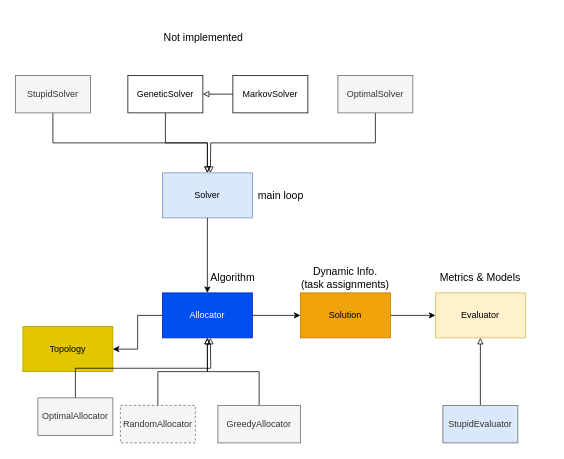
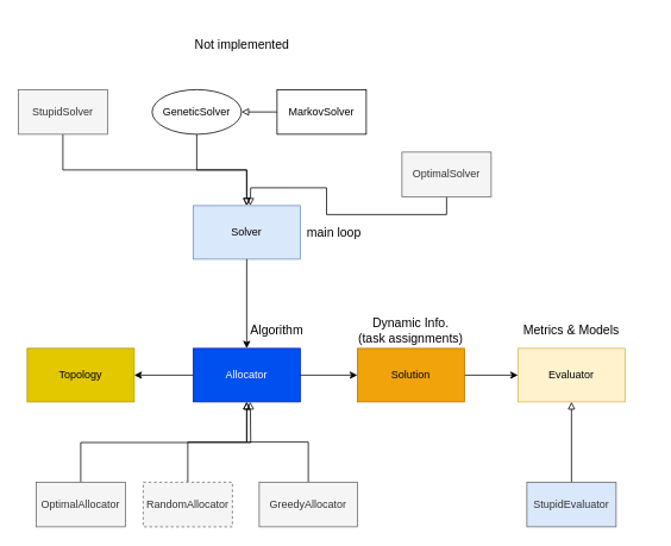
  <mxCell id="0" />
  <mxCell id="1" parent="0" />
- <mxCell id="2" value="Topology" style="rounded=0;whiteSpace=wrap;html=1;fillColor=#e3c800;strokeColor=#B09500;fontColor=#000000;" parent="1" vertex="1"><mxGeometry x="30" y="435" width="120" height="60" as="geometry" /></mxCell>
+ <mxCell id="2" value="Topology" style="rounded=0;whiteSpace=wrap;html=1;fillColor=#e3c800;strokeColor=#B09500;fontColor=#000000;" parent="1" vertex="1"><mxGeometry x="30" y="390" width="120" height="60" as="geometry" /></mxCell>
  <mxCell id="3" style="edgeStyle=orthogonalEdgeStyle;rounded=0;orthogonalLoop=1;jettySize=auto;html=1;exitX=1;exitY=0.5;exitDx=0;exitDy=0;entryX=0;entryY=0.5;entryDx=0;entryDy=0;endArrow=classic;endFill=1;" parent="1" source="4" target="5" edge="1"><mxGeometry relative="1" as="geometry" /></mxCell>
  <mxCell id="4" value="Solution" style="rounded=0;whiteSpace=wrap;html=1;fillColor=#f0a30a;strokeColor=#BD7000;fontColor=#000000;" parent="1" vertex="1"><mxGeometry x="400" y="390" width="120" height="60" as="geometry" /></mxCell>
  <mxCell id="5" value="Evaluator" style="rounded=0;whiteSpace=wrap;html=1;fillColor=#fff2cc;strokeColor=#d6b656;" parent="1" vertex="1"><mxGeometry x="580" y="390" width="120" height="60" as="geometry" /></mxCell>
  <mxCell id="6" style="edgeStyle=orthogonalEdgeStyle;rounded=0;orthogonalLoop=1;jettySize=auto;html=1;entryX=1;entryY=0.5;entryDx=0;entryDy=0;endArrow=classic;endFill=1;" parent="1" source="7" target="2" edge="1"><mxGeometry relative="1" as="geometry" /></mxCell>
  <mxCell id="7" value="Allocator" style="rounded=0;whiteSpace=wrap;html=1;fillColor=#0050ef;strokeColor=#001DBC;fontColor=#ffffff;" parent="1" vertex="1"><mxGeometry x="216" y="390" width="120" height="60" as="geometry" /></mxCell>
  <mxCell id="8" value="Solver" style="rounded=0;whiteSpace=wrap;html=1;fillColor=#dae8fc;strokeColor=#6c8ebf;" parent="1" vertex="1"><mxGeometry x="216" y="230" width="120" height="60" as="geometry" /></mxCell>
  <mxCell id="9" value="" style="endArrow=classic;html=1;" parent="1" target="7" edge="1"><mxGeometry width="50" height="50" relative="1" as="geometry"><mxPoint x="276" y="290" as="sourcePoint" /><mxPoint x="86" y="540" as="targetPoint" /></mxGeometry></mxCell>
  <mxCell id="10" value="" style="endArrow=classic;html=1;exitX=1;exitY=0.5;exitDx=0;exitDy=0;entryX=0;entryY=0.5;entryDx=0;entryDy=0;" parent="1" source="7" target="4" edge="1"><mxGeometry width="50" height="50" relative="1" as="geometry"><mxPoint x="36" y="890" as="sourcePoint" /><mxPoint x="86" y="840" as="targetPoint" /></mxGeometry></mxCell>
  <mxCell id="11" style="edgeStyle=orthogonalEdgeStyle;rounded=0;orthogonalLoop=1;jettySize=auto;html=1;exitX=0.5;exitY=0;exitDx=0;exitDy=0;endArrow=block;endFill=0;entryX=0.5;entryY=1;entryDx=0;entryDy=0;" parent="1" source="12" target="7" edge="1"><mxGeometry relative="1" as="geometry"><mxPoint x="220" y="480" as="targetPoint" /></mxGeometry></mxCell>
  <mxCell id="12" value="RandomAllocator" style="rounded=0;whiteSpace=wrap;html=1;fillColor=#f5f5f5;strokeColor=#666666;fontColor=#333333;dashed=1;" parent="1" vertex="1"><mxGeometry x="160" y="540" width="100" height="50" as="geometry" /></mxCell>
  <mxCell id="13" style="edgeStyle=orthogonalEdgeStyle;rounded=0;orthogonalLoop=1;jettySize=auto;html=1;exitX=0.5;exitY=0;exitDx=0;exitDy=0;endArrow=block;endFill=0;entryX=0.5;entryY=1;entryDx=0;entryDy=0;" parent="1" source="14" target="7" edge="1"><mxGeometry relative="1" as="geometry"><mxPoint x="270" y="450" as="targetPoint" /></mxGeometry></mxCell>
  <mxCell id="14" value="GreedyAllocator" style="rounded=0;whiteSpace=wrap;html=1;fillColor=#f5f5f5;strokeColor=#666666;fontColor=#333333;" parent="1" vertex="1"><mxGeometry x="290" y="540" width="110" height="50" as="geometry" /></mxCell>
  <mxCell id="15" style="edgeStyle=orthogonalEdgeStyle;rounded=0;orthogonalLoop=1;jettySize=auto;html=1;endArrow=block;endFill=0;" parent="1" source="16" target="18" edge="1"><mxGeometry relative="1" as="geometry" /></mxCell>
  <mxCell id="16" value="MarkovSolver" style="rounded=0;whiteSpace=wrap;html=1;" parent="1" vertex="1"><mxGeometry x="310" y="100" width="100" height="50" as="geometry" /></mxCell>
  <mxCell id="17" style="edgeStyle=orthogonalEdgeStyle;rounded=0;orthogonalLoop=1;jettySize=auto;html=1;endArrow=block;endFill=0;" parent="1" source="18" target="8" edge="1"><mxGeometry relative="1" as="geometry" /></mxCell>
- <mxCell id="18" value="GeneticSolver" style="rounded=0;whiteSpace=wrap;html=1;" parent="1" vertex="1"><mxGeometry x="170" y="100" width="100" height="50" as="geometry" /></mxCell>
+ <mxCell id="18" value="GeneticSolver" style="ellipse;whiteSpace=wrap;html=1;" parent="1" vertex="1"><mxGeometry x="170" y="100" width="100" height="50" as="geometry" /></mxCell>
  <mxCell id="19" style="edgeStyle=orthogonalEdgeStyle;rounded=0;orthogonalLoop=1;jettySize=auto;html=1;entryX=0.5;entryY=1;entryDx=0;entryDy=0;endArrow=block;endFill=0;" parent="1" source="20" target="5" edge="1"><mxGeometry relative="1" as="geometry" /></mxCell>
  <mxCell id="20" value="StupidEvaluator" style="rounded=0;whiteSpace=wrap;html=1;fillColor=#dae8fc;strokeColor=#666666;fontColor=#333333;" parent="1" vertex="1"><mxGeometry x="590" y="540" width="100" height="50" as="geometry" /></mxCell>
  <mxCell id="21" value="Dynamic Info.&lt;br&gt;(task assignments)" style="text;html=1;strokeColor=none;fillColor=none;align=center;verticalAlign=middle;whiteSpace=wrap;rounded=0;fontSize=14;" parent="1" vertex="1"><mxGeometry x="370" y="340" width="180" height="60" as="geometry" /></mxCell>
  <mxCell id="22" value="main loop" style="text;html=1;strokeColor=none;fillColor=none;align=center;verticalAlign=middle;whiteSpace=wrap;rounded=0;fontSize=14;" parent="1" vertex="1"><mxGeometry x="284" y="230" width="180" height="60" as="geometry" /></mxCell>
  <mxCell id="23" value="Metrics &amp;amp; Models" style="text;html=1;strokeColor=none;fillColor=none;align=center;verticalAlign=middle;whiteSpace=wrap;rounded=0;fontSize=14;" parent="1" vertex="1"><mxGeometry x="550" y="340" width="180" height="60" as="geometry" /></mxCell>
  <mxCell id="24" style="edgeStyle=orthogonalEdgeStyle;rounded=0;orthogonalLoop=1;jettySize=auto;html=1;entryX=0.5;entryY=0;entryDx=0;entryDy=0;exitX=0.5;exitY=1;exitDx=0;exitDy=0;endArrow=block;endFill=0;" edge="1" parent="1" source="25" target="8"><mxGeometry relative="1" as="geometry"><mxPoint x="120" y="220" as="targetPoint" /></mxGeometry></mxCell>
  <mxCell id="25" value="StupidSolver" style="rounded=0;whiteSpace=wrap;html=1;fillColor=#f5f5f5;strokeColor=#666666;fontColor=#333333;" vertex="1" parent="1"><mxGeometry x="20" y="100" width="100" height="50" as="geometry" /></mxCell>
  <mxCell id="26" style="edgeStyle=orthogonalEdgeStyle;rounded=0;orthogonalLoop=1;jettySize=auto;html=1;exitX=0.5;exitY=1;exitDx=0;exitDy=0;endArrow=block;endFill=0;" edge="1" parent="1" source="27"><mxGeometry relative="1" as="geometry"><mxPoint x="280" y="230" as="targetPoint" /></mxGeometry></mxCell>
- <mxCell id="27" value="OptimalSolver" style="rounded=0;whiteSpace=wrap;html=1;fillColor=#f5f5f5;strokeColor=#666666;fontColor=#333333;" vertex="1" parent="1"><mxGeometry x="450" y="100" width="100" height="50" as="geometry" /></mxCell>
+ <mxCell id="27" value="OptimalSolver" style="rounded=0;whiteSpace=wrap;html=1;fillColor=#f5f5f5;strokeColor=#666666;fontColor=#333333;" vertex="1" parent="1"><mxGeometry x="450" y="170" width="100" height="50" as="geometry" /></mxCell>
  <mxCell id="28" value="Algorithm" style="text;html=1;strokeColor=none;fillColor=none;align=center;verticalAlign=middle;whiteSpace=wrap;rounded=0;fontSize=14;" vertex="1" parent="1"><mxGeometry x="220" y="340" width="180" height="60" as="geometry" /></mxCell>
  <mxCell id="29" style="edgeStyle=orthogonalEdgeStyle;rounded=0;orthogonalLoop=1;jettySize=auto;html=1;endArrow=block;endFill=0;exitX=0.5;exitY=0;exitDx=0;exitDy=0;" edge="1" parent="1" source="30"><mxGeometry relative="1" as="geometry"><mxPoint x="280" y="450" as="targetPoint" /></mxGeometry></mxCell>
- <mxCell id="30" value="OptimalAllocator" style="rounded=0;whiteSpace=wrap;html=1;fillColor=#f5f5f5;strokeColor=#666666;fontColor=#333333;" vertex="1" parent="1"><mxGeometry x="50" y="530" width="100" height="50" as="geometry" /></mxCell>
+ <mxCell id="30" value="OptimalAllocator" style="rounded=0;whiteSpace=wrap;html=1;fillColor=#f5f5f5;strokeColor=#666666;fontColor=#333333;" vertex="1" parent="1"><mxGeometry x="40" y="540" width="100" height="50" as="geometry" /></mxCell>
  <mxCell id="31" value="Not implemented" style="text;html=1;strokeColor=none;fillColor=none;align=center;verticalAlign=middle;whiteSpace=wrap;rounded=0;fontSize=14;" vertex="1" parent="1"><mxGeometry x="181" width="180" height="60" as="geometry" y="20" /></mxCell>
